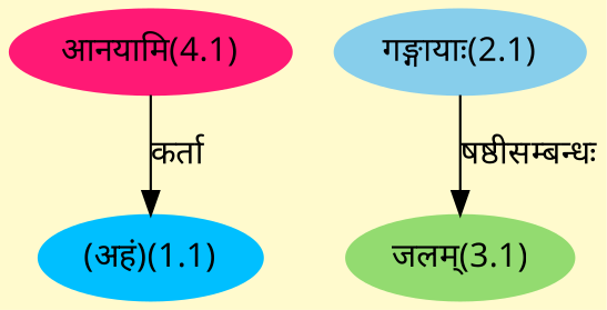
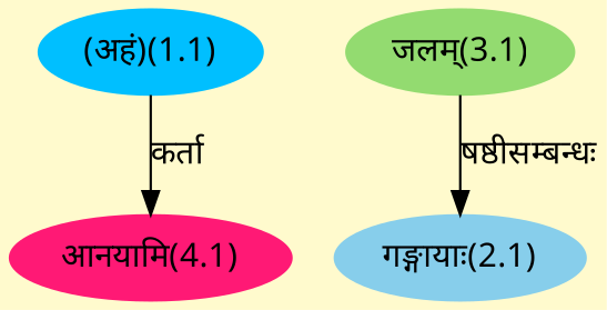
  digraph {
    bgcolor=lemonchiffon1
    compound=true
    fontname="Noto Sans"
    rankdir=BT
    node [fontname="Noto Sans" style=filled]
    edge [dir=back fontname="Noto Sans"]
    n1 [color="#00BFFF" label="(अहं)(1.1)"]
    n2 [color="#FF1975" label="आनयामि(4.1)"]
    n3 [color="#87CEEB" label="गङ्गायाः(2.1)"]
    n4 [color="#93DB70" label="जलम्(3.1)"]
-   n1 -> n2 [label="कर्ता"]
-   n4 -> n3 [label="षष्ठीसम्बन्धः"]
+   n2 -> n1 [label="कर्ता"]
+   n3 -> n4 [label="षष्ठीसम्बन्धः"]
  }
